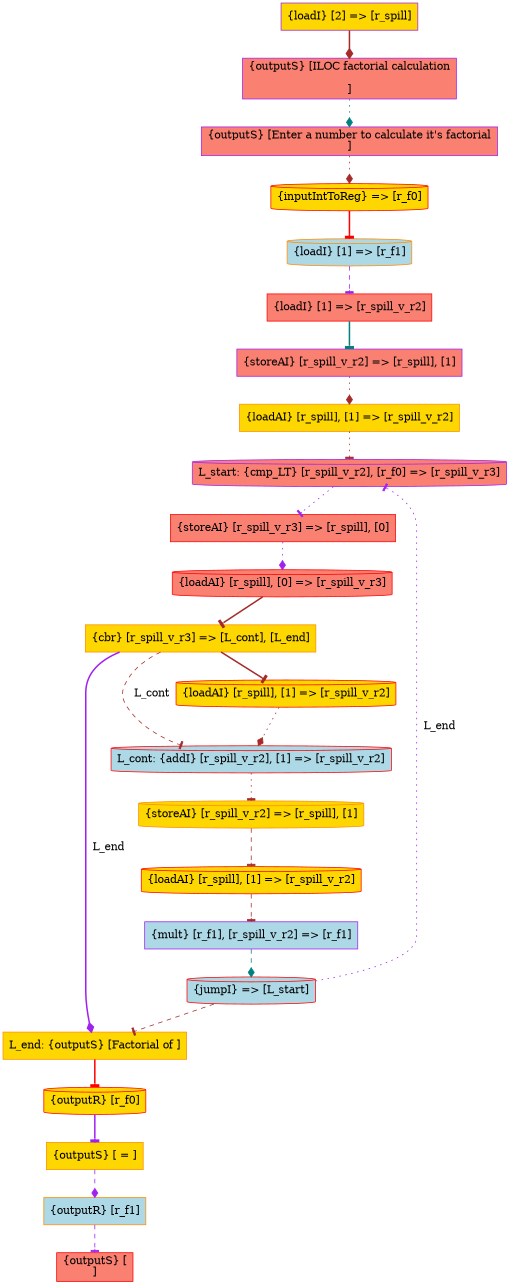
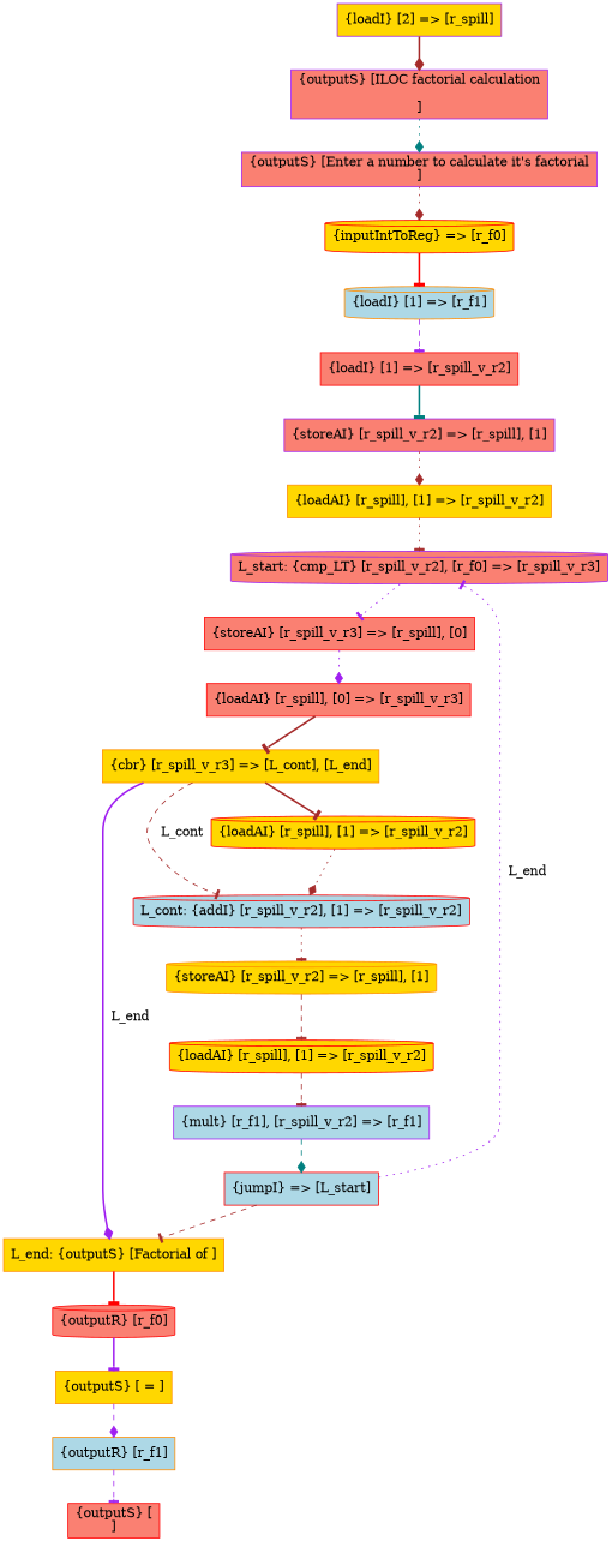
  digraph {
    node [color=red fillcolor=gold shape=box style=filled]
    edge [arrowhead=tee color=brown style=dotted]
    n1 [color=purple label="\{loadI\} \[2\] =\> \[r_spill\]"]
    n2 [color=purple fillcolor=salmon label="\{outputS\} \[ILOC factorial calculation\n\n\]"]
    n3 [color=purple fillcolor=salmon label="\{outputS\} \[Enter a number to calculate it's factorial\n\]"]
    n4 [label="\{inputIntToReg\} =\> \[r_f0\]" shape=cylinder]
    n5 [color=darkorange fillcolor=lightblue label="\{loadI\} \[1\] =\> \[r_f1\]" shape=cylinder]
    n6 [fillcolor=salmon label="\{loadI\} \[1\] =\> \[r_spill_v_r2\]"]
    n7 [color=purple fillcolor=salmon label="\{storeAI\} \[r_spill_v_r2\] =\> \[r_spill\], \[1\]"]
    n8 [color=darkorange label="\{loadAI\} \[r_spill\], \[1\] =\> \[r_spill_v_r2\]"]
    n9 [color=purple fillcolor=salmon label="L_start: \{cmp_LT\} \[r_spill_v_r2\], \[r_f0\] =\> \[r_spill_v_r3\]" shape=cylinder]
    n10 [fillcolor=salmon label="\{storeAI\} \[r_spill_v_r3\] =\> \[r_spill\], \[0\]"]
-   n11 [fillcolor=salmon label="\{loadAI\} \[r_spill\], \[0\] =\> \[r_spill_v_r3\]" shape=cylinder]
+   n11 [fillcolor=salmon label="\{loadAI\} \[r_spill\], \[0\] =\> \[r_spill_v_r3\]"]
    n12 [color=darkorange label="\{cbr\} \[r_spill_v_r3\] =\> \[L_cont\], \[L_end\]"]
    n13 [label="\{loadAI\} \[r_spill\], \[1\] =\> \[r_spill_v_r2\]" shape=cylinder]
    n14 [fillcolor=lightblue label="L_cont: \{addI\} \[r_spill_v_r2\], \[1\] =\> \[r_spill_v_r2\]" shape=cylinder]
    n15 [color=darkorange label="L_end: \{outputS\} \[Factorial of \]"]
    n16 [color=darkorange label="\{storeAI\} \[r_spill_v_r2\] =\> \[r_spill\], \[1\]" shape=cylinder]
-   n17 [label="\{outputR\} \[r_f0\]" shape=cylinder]
+   n17 [fillcolor=salmon label="\{outputR\} \[r_f0\]" shape=cylinder]
    n18 [label="\{loadAI\} \[r_spill\], \[1\] =\> \[r_spill_v_r2\]" shape=cylinder]
    n19 [color=purple fillcolor=lightblue label="\{mult\} \[r_f1\], \[r_spill_v_r2\] =\> \[r_f1\]"]
-   n20 [fillcolor=lightblue label="\{jumpI\} =\> \[L_start\]" shape=cylinder]
+   n20 [fillcolor=lightblue label="\{jumpI\} =\> \[L_start\]"]
    n21 [color=darkorange label="\{outputS\} \[ = \]"]
    n22 [color=darkorange fillcolor=lightblue label="\{outputR\} \[r_f1\]"]
    n23 [fillcolor=salmon label="\{outputS\} \[\n\]"]
    n1 -> n2 [arrowhead=diamond style=bold]
    n2 -> n3 [arrowhead=diamond color=teal]
    n3 -> n4 [arrowhead=diamond]
    n4 -> n5 [color=red style=bold]
    n5 -> n6 [color=purple style=dashed]
    n6 -> n7 [color=teal style=bold]
    n7 -> n8 [arrowhead=diamond]
    n8 -> n9
    n9 -> n10 [color=purple]
    n10 -> n11 [arrowhead=diamond color=purple]
    n11 -> n12 [style=bold]
    n12 -> n13 [style=bold]
    n12 -> n14 [label="  L_cont" style=dashed]
    n12 -> n15 [arrowhead=diamond color=purple label="  L_end" style=bold]
    n13 -> n14 [arrowhead=diamond]
    n14 -> n16
    n15 -> n17 [color=red style=bold]
    n16 -> n18 [style=dashed]
    n17 -> n21 [color=purple style=bold]
    n18 -> n19 [style=dashed]
    n19 -> n20 [arrowhead=diamond color=teal style=dashed]
    n20 -> n9 [color=purple label="  L_end"]
    n20 -> n15 [style=dashed]
    n21 -> n22 [arrowhead=diamond color=purple style=dashed]
    n22 -> n23 [color=purple style=dashed]
  }
